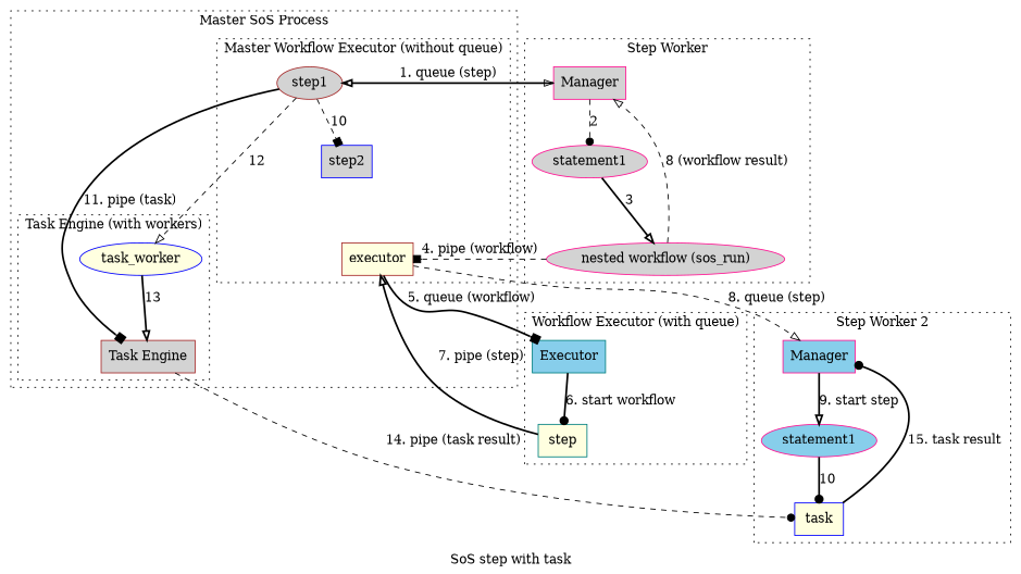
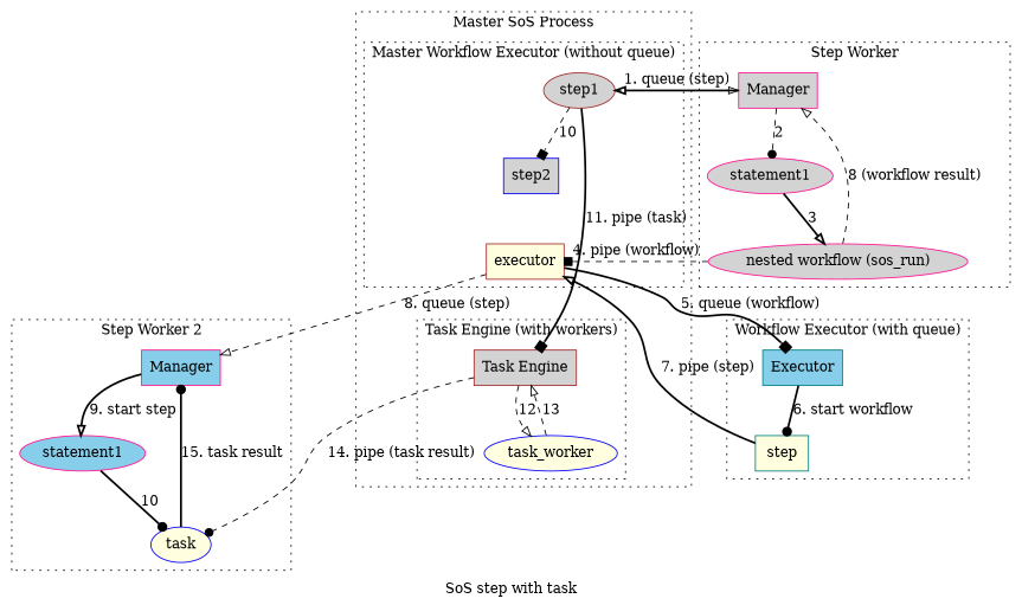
  digraph {
    label="SoS step with task"
    node [color=deeppink fillcolor=lightgrey style=filled shape=box]
    edge [arrowhead=onormal style=dashed]
    step1 [color=brown shape=""]
    step2 [color=blue]
    executor [color=brown fillcolor=lightyellow]
    n4 [color=brown label="Task Engine"]
    task_worker [color=blue fillcolor=lightyellow shape=""]
    n6 [label=Manager]
    n7 [label=statement1 shape=""]
    n8 [label="nested workflow (sos_run)" shape=""]
    n9 [color=teal fillcolor=skyblue label=Executor]
    n10 [color=teal fillcolor=lightyellow label=step]
    n11 [fillcolor=skyblue label=Manager]
    n12 [fillcolor=skyblue label=statement1 shape=""]
-   task [color=blue fillcolor=lightyellow]
+   task [color=blue fillcolor=lightyellow shape=""]
    subgraph cluster_1 {
      label="Master SoS Process"
      rankdir=TB
      style=dotted
      subgraph cluster_2 {
        label="Master Workflow Executor (without queue)"
        rankdir=TB
        style=dotted
        step1
        step2
        executor
      }
      subgraph cluster_3 {
        label="Task Engine (with workers)"
        rankdir=TB
        style=dotted
        n4
        task_worker
      }
    }
    subgraph cluster_4 {
      label="Step Worker"
      style=dotted
      n6
      n7
      n8
    }
    subgraph cluster_5 {
      label="Workflow Executor (with queue)"
      style=dotted
      n9
      n10
    }
    subgraph cluster_6 {
      label="Step Worker 2"
      style=dotted
      n11
      n12
      task
    }
    step1 -> step2 [arrowhead=box label=10]
    step1 -> n4 [arrowhead=box label="11. pipe (task)" style=bold]
    step1 -> n6 [label="1. queue (step)"]
    step2 -> executor [style=invis arrowhead=""]
    executor -> n4 [style=invis arrowhead=""]
    executor -> n8 [style=invis arrowhead=""]
    executor -> n9 [arrowhead=box label="5. queue (workflow)" style=bold]
    executor -> n11 [label="8. queue (step)"]
-   step1 -> task_worker [label=12]
+   n4 -> task_worker [label=12]
    n4 -> task [arrowhead=dot label="14. pipe (task result)"]
-   task_worker -> n4 [label=13 style=bold]
+   task_worker -> n4 [label=13]
    n6 -> step1 [style=bold]
    n6 -> n7 [arrowhead=dot label=2]
    n7 -> n8 [label=3 style=bold]
    n8 -> executor [arrowhead=box label="4. pipe (workflow)"]
    n8 -> n6 [label="8 (workflow result)"]
    n8 -> n9 [style=invis arrowhead=""]
    n9 -> n10 [arrowhead=dot label="6. start workflow" style=bold]
    n10 -> executor [label="7. pipe (step)" style=bold]
    n11 -> n12 [label="9. start step" style=bold]
    n12 -> task [arrowhead=dot label=10 style=bold]
    task -> n11 [arrowhead=dot label="15. task result" style=bold]
  }
